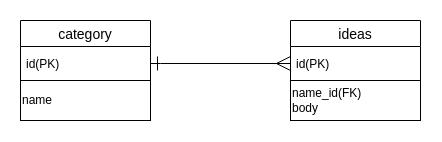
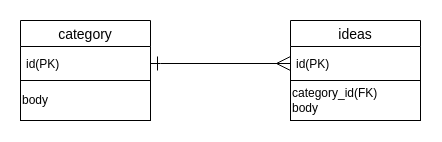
  <mxCell id="0" />
  <mxCell id="1" parent="0" />
  <mxCell id="2" value="category" style="swimlane;fontStyle=0;childLayout=stackLayout;horizontal=1;startSize=26;horizontalStack=0;resizeParent=1;resizeParentMax=0;resizeLast=0;collapsible=1;marginBottom=0;align=center;fontSize=14;" vertex="1" parent="1"><mxGeometry x="20" y="20" width="130" height="100" as="geometry" /></mxCell>
  <mxCell id="3" value="id(PK)" style="text;strokeColor=none;fillColor=none;spacingLeft=4;spacingRight=4;overflow=hidden;rotatable=0;points=[[0,0.5],[1,0.5]];portConstraint=eastwest;fontSize=12;verticalAlign=middle;" vertex="1" parent="2"><mxGeometry y="26" width="130" height="34" as="geometry" /></mxCell>
- <mxCell id="4" value="&lt;span&gt;name&lt;/span&gt;" style="whiteSpace=wrap;html=1;align=left;fillColor=none;" vertex="1" parent="2"><mxGeometry y="60" width="130" height="40" as="geometry" /></mxCell>
+ <mxCell id="4" value="&lt;span&gt;body&lt;/span&gt;" style="whiteSpace=wrap;html=1;align=left;fillColor=none;" vertex="1" parent="2"><mxGeometry y="60" width="130" height="40" as="geometry" /></mxCell>
  <mxCell id="5" value="ideas" style="swimlane;fontStyle=0;childLayout=stackLayout;horizontal=1;startSize=26;horizontalStack=0;resizeParent=1;resizeParentMax=0;resizeLast=0;collapsible=1;marginBottom=0;align=center;fontSize=14;" vertex="1" parent="1"><mxGeometry x="290" y="20" width="130" height="100" as="geometry" /></mxCell>
  <mxCell id="6" value="id(PK)" style="text;strokeColor=none;fillColor=none;spacingLeft=4;spacingRight=4;overflow=hidden;rotatable=0;points=[[0,0.5],[1,0.5]];portConstraint=eastwest;fontSize=12;verticalAlign=middle;" vertex="1" parent="5"><mxGeometry y="26" width="130" height="34" as="geometry" /></mxCell>
- <mxCell id="7" value="&lt;span&gt;name_id(FK)&lt;/span&gt;&lt;br style=&quot;padding: 0px ; margin: 0px&quot;&gt;&lt;span&gt;body&lt;/span&gt;" style="whiteSpace=wrap;html=1;align=left;fillColor=none;" vertex="1" parent="5"><mxGeometry y="60" width="130" height="40" as="geometry" /></mxCell>
+ <mxCell id="7" value="&lt;span&gt;category_id(FK)&lt;/span&gt;&lt;br style=&quot;padding: 0px ; margin: 0px&quot;&gt;&lt;span&gt;body&lt;/span&gt;" style="whiteSpace=wrap;html=1;align=left;fillColor=none;" vertex="1" parent="5"><mxGeometry y="60" width="130" height="40" as="geometry" /></mxCell>
  <mxCell id="8" style="edgeStyle=orthogonalEdgeStyle;rounded=0;orthogonalLoop=1;jettySize=auto;html=1;exitX=1;exitY=0.5;exitDx=0;exitDy=0;entryX=0;entryY=0.5;entryDx=0;entryDy=0;startArrow=ERone;startFill=0;endArrow=ERmany;endFill=0;endSize=12;startSize=12;" edge="1" parent="1" source="3" target="6"><mxGeometry relative="1" as="geometry"><Array as="points"><mxPoint x="160" y="63" /><mxPoint x="160" y="63" /></Array></mxGeometry></mxCell>
